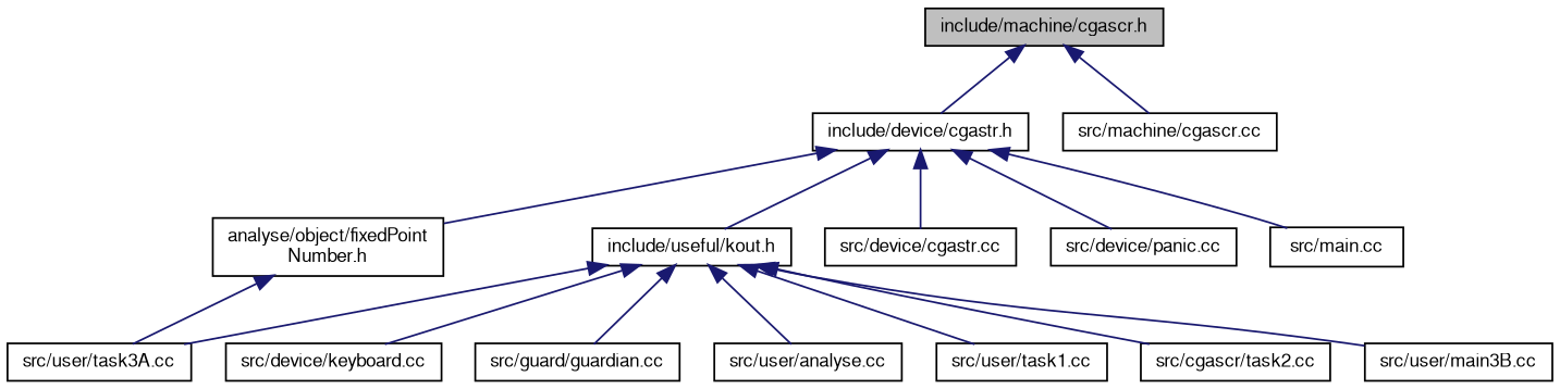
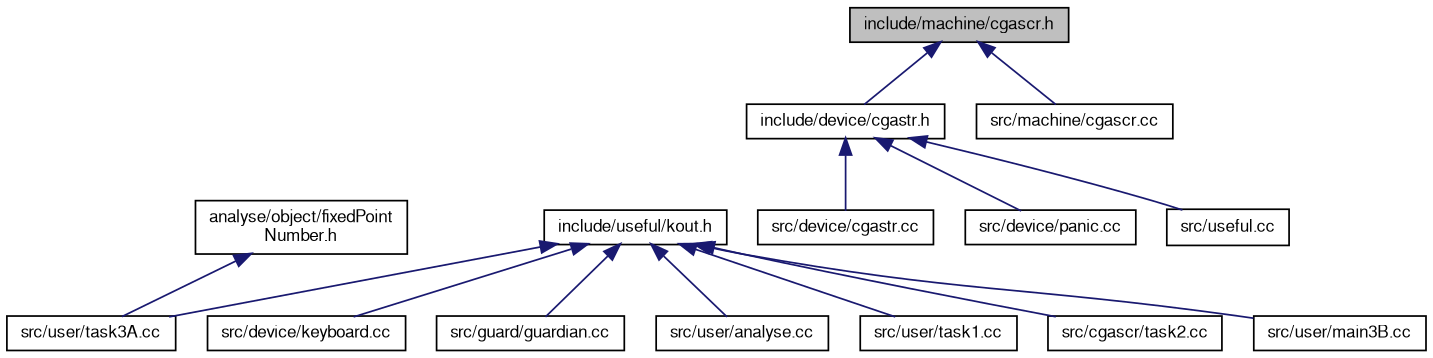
  digraph {
    node [color=black fontname=FreeSans fontsize=10 shape=record]
    edge [color=midnightblue dir=back fontname=FreeSans fontsize=10 labelfontname=FreeSans labelfontsize=10 style=solid]
    n1 [fillcolor=grey75 fontcolor=black height=0.2 label="include/machine/cgascr.h" style=filled width=0.4]
    n2 [height=0.2 label="include/device/cgastr.h" width=0.4]
    n3 [height=0.2 label="src/machine/cgascr.cc" width=0.4]
    n4 [height=0.2 label="analyse/object/fixedPoint\lNumber.h" width=0.4]
    n5 [height=0.2 label="include/useful/kout.h" width=0.4]
    n6 [height=0.2 label="src/device/cgastr.cc" width=0.4]
    n7 [height=0.2 label="src/device/panic.cc" width=0.4]
-   n8 [height=0.2 label="src/main.cc" width=0.4]
+   n8 [height=0.2 label="src/useful.cc" width=0.4]
    n9 [height=0.2 label="src/user/task3A.cc" width=0.4]
    n10 [height=0.2 label="src/device/keyboard.cc" width=0.4]
    n11 [height=0.2 label="src/guard/guardian.cc" width=0.4]
    n12 [height=0.2 label="src/user/analyse.cc" width=0.4]
    n13 [height=0.2 label="src/user/task1.cc" width=0.4]
    n14 [height=0.2 label="src/cgascr/task2.cc" width=0.4]
    n15 [height=0.2 label="src/user/main3B.cc" width=0.4]
    n1 -> n2
    n1 -> n3
-   n2 -> n4
-   n2 -> n5
    n2 -> n6
    n2 -> n7
    n2 -> n8
    n4 -> n9
    n5 -> n9
    n5 -> n10
    n5 -> n11
    n5 -> n12
    n5 -> n13
    n5 -> n14
    n5 -> n15
  }
